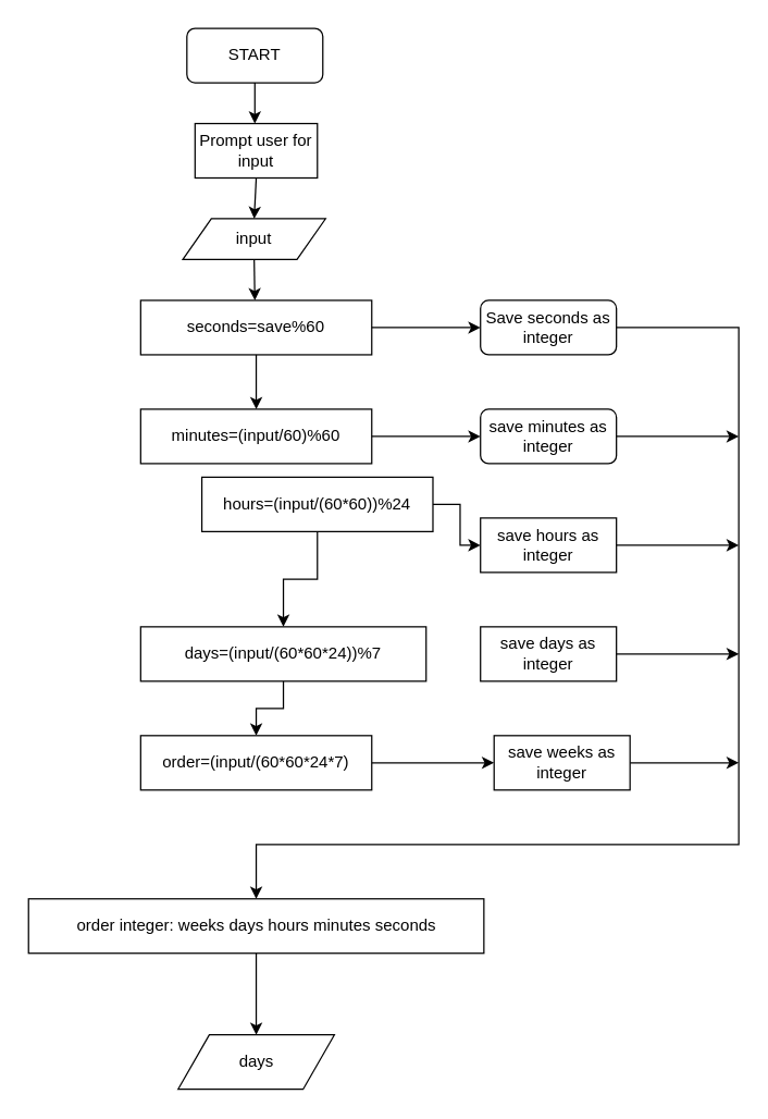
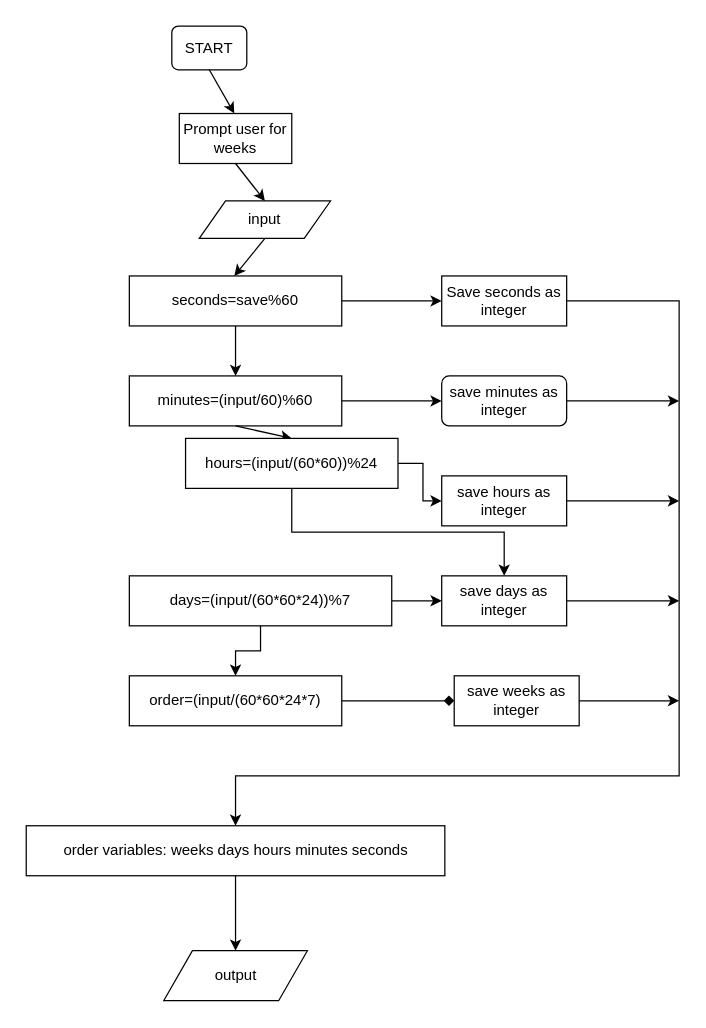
  <mxCell id="0" />
  <mxCell id="1" parent="0" />
- <mxCell id="2" value="START" style="rounded=1;whiteSpace=wrap;html=1;" parent="1" vertex="1"><mxGeometry x="137" width="100" height="40" as="geometry" y="20" /></mxCell>
+ <mxCell id="2" value="START" style="rounded=1;whiteSpace=wrap;html=1;" parent="1" vertex="1"><mxGeometry x="137" y="20" width="60" height="35" as="geometry" /></mxCell>
  <mxCell id="3" value="" style="endArrow=classic;html=1;exitX=0.5;exitY=1;exitDx=0;exitDy=0;" parent="1" source="2" edge="1"><mxGeometry width="50" height="50" relative="1" as="geometry"><mxPoint x="163" y="110" as="sourcePoint" /><mxPoint x="187" y="90" as="targetPoint" /></mxGeometry></mxCell>
- <mxCell id="4" value="Prompt user for input" style="rounded=0;whiteSpace=wrap;html=1;" parent="1" vertex="1"><mxGeometry x="143" y="90" width="90" height="40" as="geometry" /></mxCell>
- <mxCell id="5" value="input" style="shape=parallelogram;perimeter=parallelogramPerimeter;whiteSpace=wrap;html=1;" parent="1" vertex="1"><mxGeometry x="134" y="160" width="105" height="30" as="geometry" /></mxCell>
+ <mxCell id="4" value="Prompt user for weeks" style="rounded=0;whiteSpace=wrap;html=1;" parent="1" vertex="1"><mxGeometry x="143" y="90" width="90" height="40" as="geometry" /></mxCell>
+ <mxCell id="5" value="input" style="shape=parallelogram;perimeter=parallelogramPerimeter;whiteSpace=wrap;html=1;" parent="1" vertex="1"><mxGeometry x="159" y="160" width="105" height="30" as="geometry" /></mxCell>
  <mxCell id="6" value="" style="endArrow=classic;html=1;exitX=0.5;exitY=1;exitDx=0;exitDy=0;entryX=0.5;entryY=0;entryDx=0;entryDy=0;" parent="1" source="4" target="5" edge="1"><mxGeometry width="50" height="50" relative="1" as="geometry"><mxPoint x="33" y="250" as="sourcePoint" /><mxPoint x="83" y="200" as="targetPoint" /></mxGeometry></mxCell>
  <mxCell id="7" value="" style="endArrow=classic;html=1;exitX=0.5;exitY=1;exitDx=0;exitDy=0;" parent="1" source="5" edge="1"><mxGeometry width="50" height="50" relative="1" as="geometry"><mxPoint x="163" y="240" as="sourcePoint" /><mxPoint x="187" y="220" as="targetPoint" /></mxGeometry></mxCell>
  <mxCell id="8" value="seconds=save%60" style="rounded=0;whiteSpace=wrap;html=1;" parent="1" vertex="1"><mxGeometry x="103" y="220" width="170" height="40" as="geometry" /></mxCell>
  <mxCell id="9" value="" style="endArrow=classic;html=1;exitX=1;exitY=0.5;exitDx=0;exitDy=0;entryX=0;entryY=0.5;entryDx=0;entryDy=0;" parent="1" source="8" edge="1" target="11"><mxGeometry width="50" height="50" relative="1" as="geometry"><mxPoint x="263" y="270" as="sourcePoint" /><mxPoint x="293" y="240" as="targetPoint" /></mxGeometry></mxCell>
  <mxCell id="10" style="edgeStyle=orthogonalEdgeStyle;rounded=0;orthogonalLoop=1;jettySize=auto;html=1;entryX=0.5;entryY=0;entryDx=0;entryDy=0;" edge="1" parent="1" source="11" target="33"><mxGeometry relative="1" as="geometry"><mxPoint x="153" y="620" as="targetPoint" /><Array as="points"><mxPoint x="543" y="240" /><mxPoint x="543" y="620" /><mxPoint x="188" y="620" /></Array></mxGeometry></mxCell>
- <mxCell id="11" value="Save seconds as integer" style="whiteSpace=wrap;html=1;rounded=1;" parent="1" vertex="1"><mxGeometry x="353" y="220" width="100" height="40" as="geometry" /></mxCell>
+ <mxCell id="11" value="Save seconds as integer" style="rounded=0;whiteSpace=wrap;html=1;" parent="1" vertex="1"><mxGeometry x="353" y="220" width="100" height="40" as="geometry" /></mxCell>
  <mxCell id="12" value="" style="endArrow=classic;html=1;exitX=0.5;exitY=1;exitDx=0;exitDy=0;entryX=0.5;entryY=0;entryDx=0;entryDy=0;" parent="1" source="8" edge="1" target="13"><mxGeometry width="50" height="50" relative="1" as="geometry"><mxPoint x="163" y="310" as="sourcePoint" /><mxPoint x="188" y="300" as="targetPoint" /></mxGeometry></mxCell>
  <mxCell id="13" value="minutes=(input/60)%60" style="rounded=0;whiteSpace=wrap;html=1;" parent="1" vertex="1"><mxGeometry x="103" y="300" width="170" height="40" as="geometry" /></mxCell>
  <mxCell id="14" value="" style="endArrow=classic;html=1;exitX=1;exitY=0.5;exitDx=0;exitDy=0;entryX=0;entryY=0.5;entryDx=0;entryDy=0;" parent="1" source="13" edge="1" target="16"><mxGeometry width="50" height="50" relative="1" as="geometry"><mxPoint x="263" y="360" as="sourcePoint" /><mxPoint x="293" y="320" as="targetPoint" /></mxGeometry></mxCell>
  <mxCell id="15" style="edgeStyle=orthogonalEdgeStyle;rounded=0;orthogonalLoop=1;jettySize=auto;html=1;exitX=1;exitY=0.5;exitDx=0;exitDy=0;" edge="1" parent="1" source="16"><mxGeometry relative="1" as="geometry"><mxPoint x="543" y="320" as="targetPoint" /></mxGeometry></mxCell>
  <mxCell id="16" value="save minutes as integer" style="whiteSpace=wrap;html=1;rounded=1;" parent="1" vertex="1"><mxGeometry x="353" y="300" width="100" height="40" as="geometry" /></mxCell>
- <mxCell id="18" style="edgeStyle=orthogonalEdgeStyle;rounded=0;orthogonalLoop=1;jettySize=auto;html=1;exitX=0.5;exitY=1;exitDx=0;exitDy=0;" edge="1" parent="1" source="20" target="23"><mxGeometry relative="1" as="geometry" /></mxCell>
+ <mxCell id="17" value="" style="endArrow=classic;html=1;exitX=0.5;exitY=1;exitDx=0;exitDy=0;entryX=0.5;entryY=0;entryDx=0;entryDy=0;" parent="1" source="13" edge="1" target="20"><mxGeometry width="50" height="50" relative="1" as="geometry"><mxPoint x="163" y="390" as="sourcePoint" /><mxPoint x="188" y="380" as="targetPoint" /></mxGeometry></mxCell>
+ <mxCell id="18" style="edgeStyle=orthogonalEdgeStyle;rounded=0;orthogonalLoop=1;jettySize=auto;html=1;exitX=0.5;exitY=1;exitDx=0;exitDy=0;" edge="1" parent="1" source="20" target="29"><mxGeometry relative="1" as="geometry" /></mxCell>
  <mxCell id="19" style="edgeStyle=orthogonalEdgeStyle;rounded=0;orthogonalLoop=1;jettySize=auto;html=1;exitX=1;exitY=0.5;exitDx=0;exitDy=0;entryX=0;entryY=0.5;entryDx=0;entryDy=0;" edge="1" parent="1" source="20" target="27"><mxGeometry relative="1" as="geometry" /></mxCell>
  <mxCell id="20" value="hours=(input/(60*60))%24" style="rounded=0;whiteSpace=wrap;html=1;" parent="1" vertex="1"><mxGeometry x="148" y="350" width="170" height="40" as="geometry" /></mxCell>
  <mxCell id="21" style="edgeStyle=orthogonalEdgeStyle;rounded=0;orthogonalLoop=1;jettySize=auto;html=1;entryX=0.5;entryY=0;entryDx=0;entryDy=0;" edge="1" parent="1" source="23" target="25"><mxGeometry relative="1" as="geometry" /></mxCell>
+ <mxCell id="22" style="edgeStyle=orthogonalEdgeStyle;rounded=0;orthogonalLoop=1;jettySize=auto;html=1;exitX=1;exitY=0.5;exitDx=0;exitDy=0;entryX=0;entryY=0.5;entryDx=0;entryDy=0;" edge="1" parent="1" source="23" target="29"><mxGeometry relative="1" as="geometry" /></mxCell>
  <mxCell id="23" value="days=(input/(60*60*24))%7" style="rounded=0;whiteSpace=wrap;html=1;" vertex="1" parent="1"><mxGeometry x="103" y="460" width="210" height="40" as="geometry" /></mxCell>
- <mxCell id="24" style="edgeStyle=orthogonalEdgeStyle;rounded=0;orthogonalLoop=1;jettySize=auto;html=1;exitX=1;exitY=0.5;exitDx=0;exitDy=0;" edge="1" parent="1" source="25" target="31"><mxGeometry relative="1" as="geometry" /></mxCell>
+ <mxCell id="24" style="edgeStyle=orthogonalEdgeStyle;rounded=0;orthogonalLoop=1;jettySize=auto;html=1;exitX=1;exitY=0.5;exitDx=0;exitDy=0;endArrow=diamond;" edge="1" parent="1" source="25" target="31"><mxGeometry relative="1" as="geometry" /></mxCell>
  <mxCell id="25" value="order=(input/(60*60*24*7)" style="rounded=0;whiteSpace=wrap;html=1;" vertex="1" parent="1"><mxGeometry x="103" y="540" width="170" height="40" as="geometry" /></mxCell>
  <mxCell id="26" style="edgeStyle=orthogonalEdgeStyle;rounded=0;orthogonalLoop=1;jettySize=auto;html=1;exitX=1;exitY=0.5;exitDx=0;exitDy=0;" edge="1" parent="1" source="27"><mxGeometry relative="1" as="geometry"><mxPoint x="543" y="400" as="targetPoint" /></mxGeometry></mxCell>
  <mxCell id="27" value="save hours as integer" style="rounded=0;whiteSpace=wrap;html=1;" vertex="1" parent="1"><mxGeometry x="353" y="380" width="100" height="40" as="geometry" /></mxCell>
  <mxCell id="28" style="edgeStyle=orthogonalEdgeStyle;rounded=0;orthogonalLoop=1;jettySize=auto;html=1;exitX=1;exitY=0.5;exitDx=0;exitDy=0;" edge="1" parent="1" source="29"><mxGeometry relative="1" as="geometry"><mxPoint x="543" y="480" as="targetPoint" /></mxGeometry></mxCell>
  <mxCell id="29" value="save days as integer" style="rounded=0;whiteSpace=wrap;html=1;" vertex="1" parent="1"><mxGeometry x="353" y="460" width="100" height="40" as="geometry" /></mxCell>
  <mxCell id="30" style="edgeStyle=orthogonalEdgeStyle;rounded=0;orthogonalLoop=1;jettySize=auto;html=1;exitX=1;exitY=0.5;exitDx=0;exitDy=0;" edge="1" parent="1" source="31"><mxGeometry relative="1" as="geometry"><mxPoint x="543" y="560" as="targetPoint" /></mxGeometry></mxCell>
  <mxCell id="31" value="save weeks as integer" style="rounded=0;whiteSpace=wrap;html=1;" vertex="1" parent="1"><mxGeometry x="363" y="540" width="100" height="40" as="geometry" /></mxCell>
  <mxCell id="32" style="edgeStyle=orthogonalEdgeStyle;rounded=0;orthogonalLoop=1;jettySize=auto;html=1;entryX=0.5;entryY=0;entryDx=0;entryDy=0;" edge="1" parent="1" source="33" target="34"><mxGeometry relative="1" as="geometry" /></mxCell>
- <mxCell id="33" value="order integer: weeks days hours minutes seconds" style="rounded=0;whiteSpace=wrap;html=1;" vertex="1" parent="1"><mxGeometry x="20.5" y="660" width="335" height="40" as="geometry" /></mxCell>
- <mxCell id="34" value="days" style="shape=parallelogram;perimeter=parallelogramPerimeter;whiteSpace=wrap;html=1;" vertex="1" parent="1"><mxGeometry x="130.5" y="760" width="115" height="40" as="geometry" /></mxCell>
+ <mxCell id="33" value="order variables: weeks days hours minutes seconds" style="rounded=0;whiteSpace=wrap;html=1;" vertex="1" parent="1"><mxGeometry x="20.5" y="660" width="335" height="40" as="geometry" /></mxCell>
+ <mxCell id="34" value="output" style="shape=parallelogram;perimeter=parallelogramPerimeter;whiteSpace=wrap;html=1;" vertex="1" parent="1"><mxGeometry x="130.5" y="760" width="115" height="40" as="geometry" /></mxCell>
